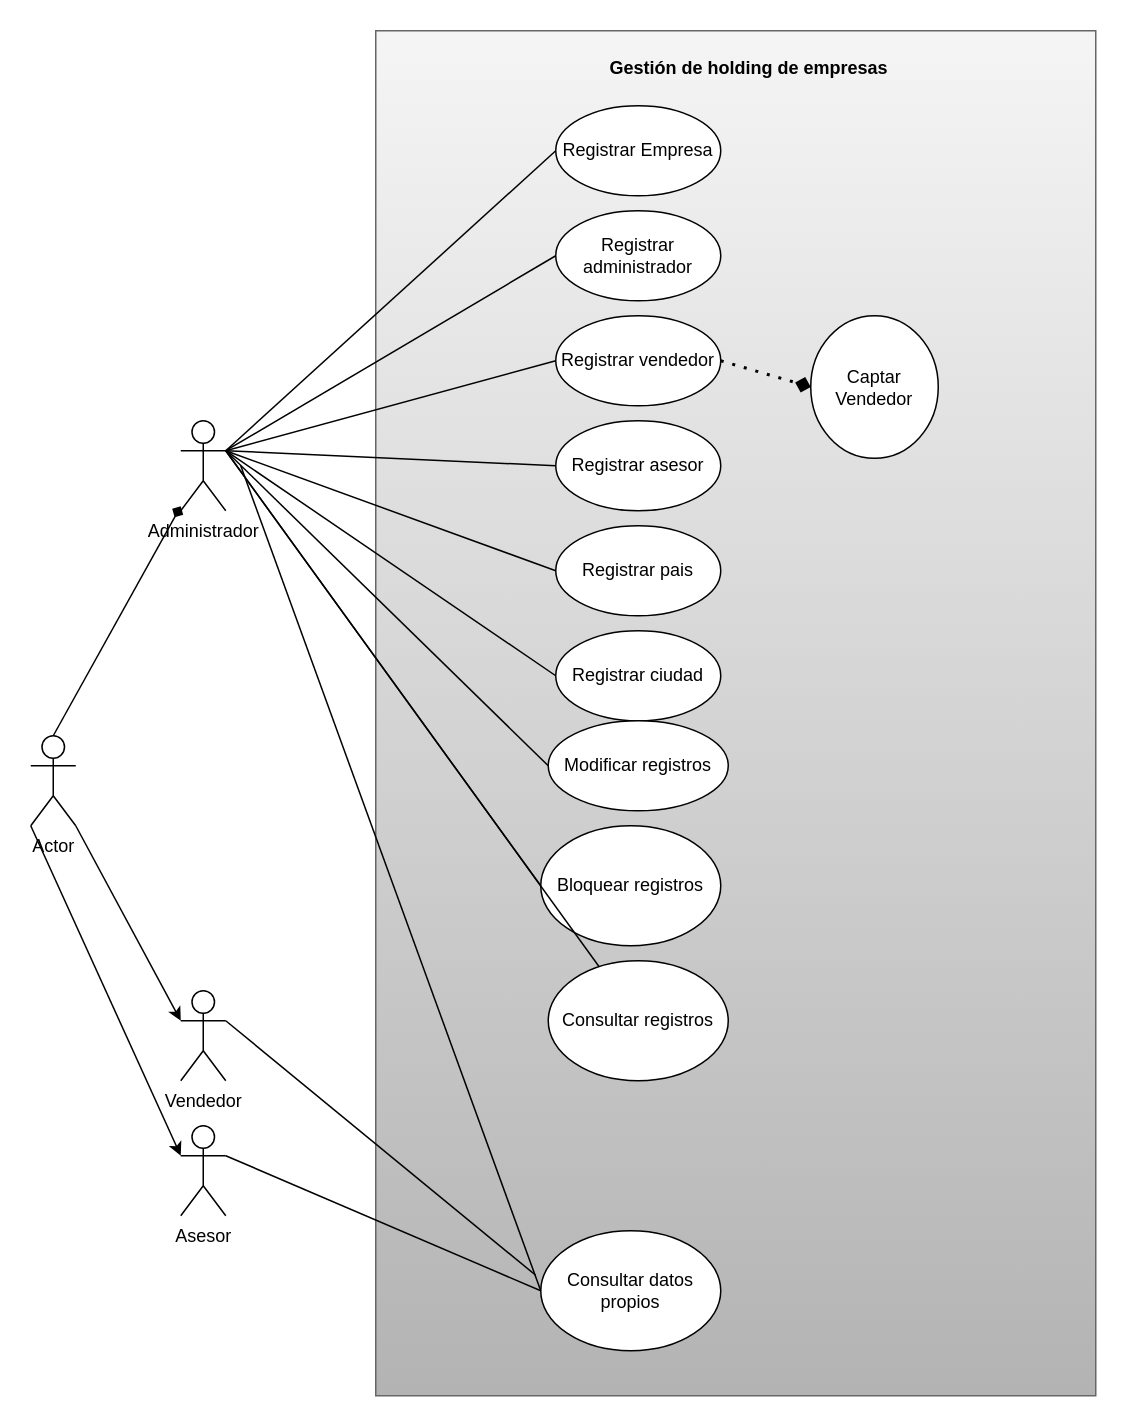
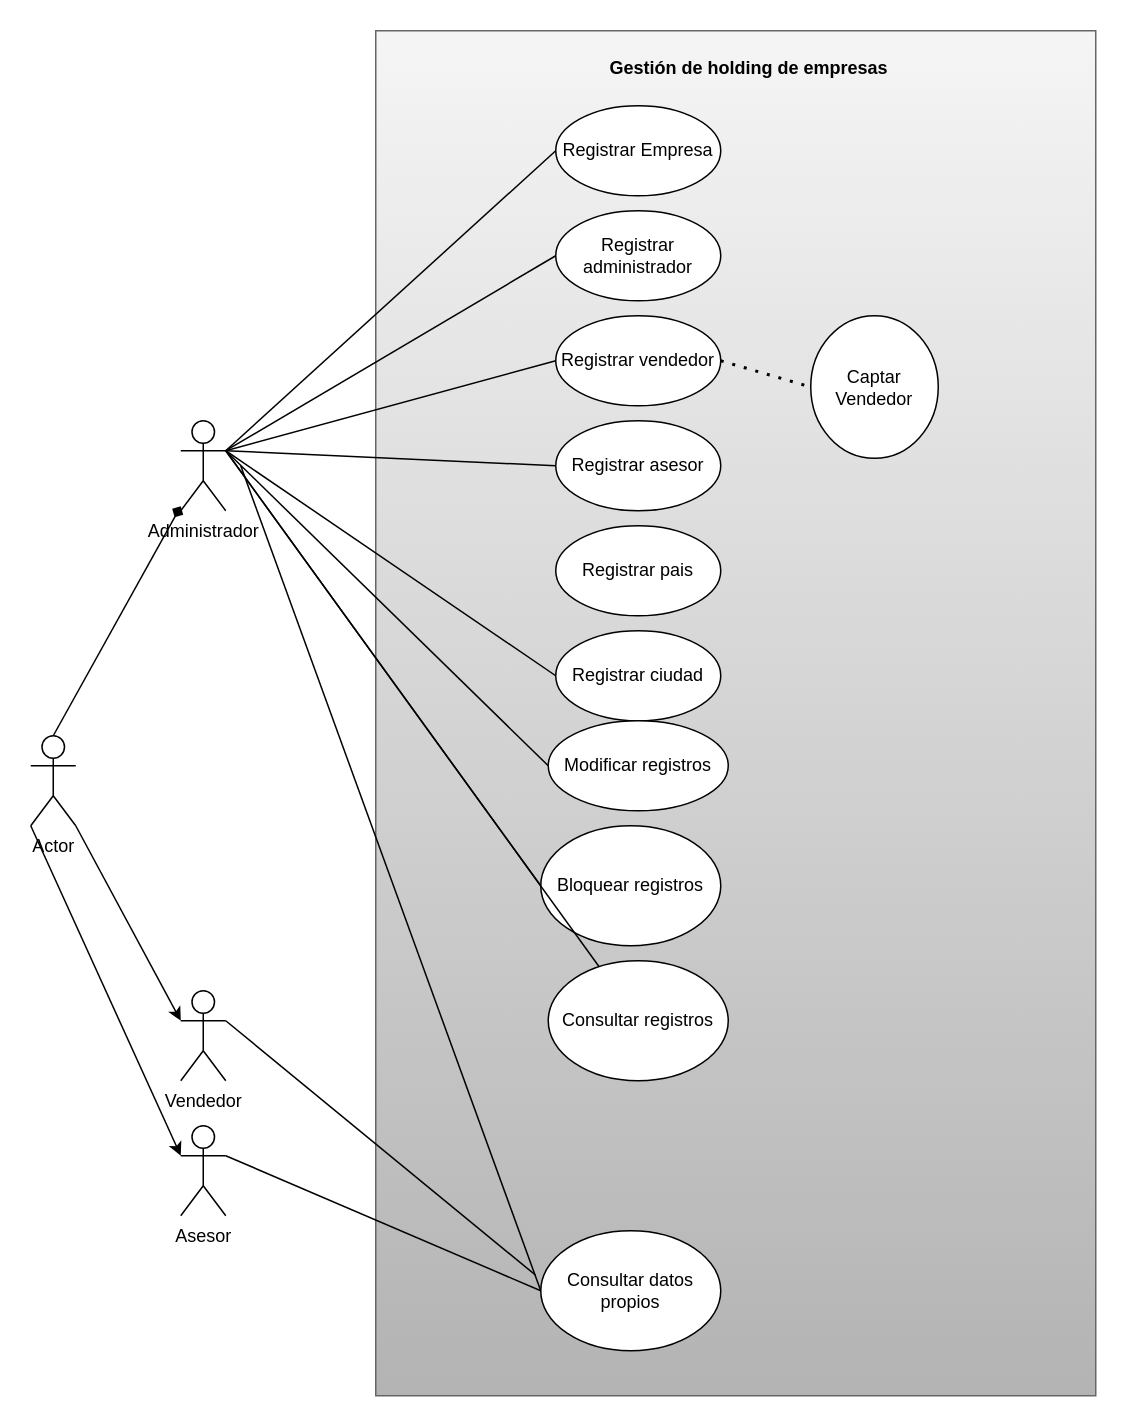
  <mxCell id="0" />
  <mxCell id="1" parent="0" />
  <mxCell id="2" value="Administrador" style="shape=umlActor;verticalLabelPosition=bottom;verticalAlign=top;html=1;outlineConnect=0;" vertex="1" parent="1"><mxGeometry x="120" y="280" width="30" height="60" as="geometry" /></mxCell>
  <mxCell id="3" value="Asesor" style="shape=umlActor;verticalLabelPosition=bottom;verticalAlign=top;html=1;outlineConnect=0;" vertex="1" parent="1"><mxGeometry x="120" y="750" width="30" height="60" as="geometry" /></mxCell>
  <mxCell id="4" value="Actor" style="shape=umlActor;verticalLabelPosition=bottom;verticalAlign=top;html=1;outlineConnect=0;" vertex="1" parent="1"><mxGeometry x="20" y="490" width="30" height="60" as="geometry" /></mxCell>
  <mxCell id="5" value="Vendedor" style="shape=umlActor;verticalLabelPosition=bottom;verticalAlign=top;html=1;outlineConnect=0;" vertex="1" parent="1"><mxGeometry x="120" y="660" width="30" height="60" as="geometry" /></mxCell>
  <mxCell id="6" value="" style="rounded=0;whiteSpace=wrap;html=1;fillColor=#f5f5f5;gradientColor=#b3b3b3;strokeColor=#666666;" vertex="1" parent="1"><mxGeometry x="250" y="20" width="480" height="910" as="geometry" /></mxCell>
  <mxCell id="7" value="Registrar Empresa" style="ellipse;whiteSpace=wrap;html=1;" vertex="1" parent="1"><mxGeometry x="370" y="70" width="110" height="60" as="geometry" /></mxCell>
  <mxCell id="8" value="Registrar administrador" style="ellipse;whiteSpace=wrap;html=1;" vertex="1" parent="1"><mxGeometry x="370" y="140" width="110" height="60" as="geometry" /></mxCell>
  <mxCell id="9" value="Registrar vendedor" style="ellipse;whiteSpace=wrap;html=1;" vertex="1" parent="1"><mxGeometry x="370" y="210" width="110" height="60" as="geometry" /></mxCell>
  <mxCell id="10" value="Registrar asesor" style="ellipse;whiteSpace=wrap;html=1;" vertex="1" parent="1"><mxGeometry x="370" y="280" width="110" height="60" as="geometry" /></mxCell>
  <mxCell id="11" value="Registrar pais" style="ellipse;whiteSpace=wrap;html=1;" vertex="1" parent="1"><mxGeometry x="370" y="350" width="110" height="60" as="geometry" /></mxCell>
  <mxCell id="12" value="Registrar ciudad" style="ellipse;whiteSpace=wrap;html=1;" vertex="1" parent="1"><mxGeometry x="370" y="420" width="110" height="60" as="geometry" /></mxCell>
  <mxCell id="13" value="Modificar registros" style="ellipse;whiteSpace=wrap;html=1;" vertex="1" parent="1"><mxGeometry x="365" y="480" width="120" height="60" as="geometry" /></mxCell>
  <mxCell id="14" value="Bloquear registros" style="ellipse;whiteSpace=wrap;html=1;" vertex="1" parent="1"><mxGeometry x="360" y="550" width="120" height="80" as="geometry" /></mxCell>
  <mxCell id="15" value="Consultar datos propios" style="ellipse;whiteSpace=wrap;html=1;" vertex="1" parent="1"><mxGeometry x="360" y="820" width="120" height="80" as="geometry" /></mxCell>
  <mxCell id="16" value="Consultar registros" style="ellipse;whiteSpace=wrap;html=1;" vertex="1" parent="1"><mxGeometry x="365" y="640" width="120" height="80" as="geometry" /></mxCell>
  <mxCell id="17" value="" style="endArrow=diamond;html=1;rounded=0;exitX=0.5;exitY=0;exitDx=0;exitDy=0;exitPerimeter=0;" edge="1" parent="1" source="4" target="2"><mxGeometry width="50" height="50" relative="1" as="geometry"><mxPoint x="0" y="340" as="sourcePoint" /><mxPoint x="50" y="290" as="targetPoint" /></mxGeometry></mxCell>
  <mxCell id="18" value="" style="endArrow=classic;html=1;rounded=0;exitX=1;exitY=1;exitDx=0;exitDy=0;exitPerimeter=0;entryX=0;entryY=0.333;entryDx=0;entryDy=0;entryPerimeter=0;" edge="1" parent="1" source="4" target="5"><mxGeometry width="50" height="50" relative="1" as="geometry"><mxPoint x="0" y="340" as="sourcePoint" /><mxPoint x="50" y="290" as="targetPoint" /></mxGeometry></mxCell>
  <mxCell id="19" value="" style="endArrow=classic;html=1;rounded=0;exitX=0;exitY=1;exitDx=0;exitDy=0;exitPerimeter=0;entryX=0;entryY=0.333;entryDx=0;entryDy=0;entryPerimeter=0;" edge="1" parent="1" source="4" target="3"><mxGeometry width="50" height="50" relative="1" as="geometry"><mxPoint x="0" y="340" as="sourcePoint" /><mxPoint x="50" y="290" as="targetPoint" /></mxGeometry></mxCell>
  <mxCell id="20" value="" style="endArrow=none;html=1;rounded=0;entryX=0;entryY=0.5;entryDx=0;entryDy=0;exitX=1;exitY=0.333;exitDx=0;exitDy=0;exitPerimeter=0;" edge="1" parent="1" source="2" target="7"><mxGeometry width="50" height="50" relative="1" as="geometry"><mxPoint x="0" y="340" as="sourcePoint" /><mxPoint x="50" y="290" as="targetPoint" /></mxGeometry></mxCell>
  <mxCell id="21" value="" style="endArrow=none;html=1;rounded=0;entryX=0;entryY=0.5;entryDx=0;entryDy=0;exitX=1;exitY=0.333;exitDx=0;exitDy=0;exitPerimeter=0;" edge="1" parent="1" source="2" target="8"><mxGeometry width="50" height="50" relative="1" as="geometry"><mxPoint x="0" y="340" as="sourcePoint" /><mxPoint x="50" y="290" as="targetPoint" /></mxGeometry></mxCell>
  <mxCell id="22" value="" style="endArrow=none;html=1;rounded=0;entryX=0;entryY=0.5;entryDx=0;entryDy=0;exitX=1;exitY=0.333;exitDx=0;exitDy=0;exitPerimeter=0;" edge="1" parent="1" source="2" target="9"><mxGeometry width="50" height="50" relative="1" as="geometry"><mxPoint x="0" y="340" as="sourcePoint" /><mxPoint x="50" y="290" as="targetPoint" /></mxGeometry></mxCell>
  <mxCell id="23" value="" style="endArrow=none;html=1;rounded=0;entryX=0;entryY=0.5;entryDx=0;entryDy=0;exitX=1;exitY=0.333;exitDx=0;exitDy=0;exitPerimeter=0;" edge="1" parent="1" source="2" target="10"><mxGeometry width="50" height="50" relative="1" as="geometry"><mxPoint x="0" y="340" as="sourcePoint" /><mxPoint x="50" y="290" as="targetPoint" /></mxGeometry></mxCell>
- <mxCell id="24" value="" style="endArrow=none;html=1;rounded=0;entryX=0;entryY=0.5;entryDx=0;entryDy=0;exitX=1;exitY=0.333;exitDx=0;exitDy=0;exitPerimeter=0;" edge="1" parent="1" source="2" target="11"><mxGeometry width="50" height="50" relative="1" as="geometry"><mxPoint x="0" y="340" as="sourcePoint" /><mxPoint x="50" y="290" as="targetPoint" /></mxGeometry></mxCell>
  <mxCell id="25" value="" style="endArrow=none;html=1;rounded=0;entryX=0;entryY=0.5;entryDx=0;entryDy=0;exitX=1;exitY=0.333;exitDx=0;exitDy=0;exitPerimeter=0;" edge="1" parent="1" source="2" target="12"><mxGeometry width="50" height="50" relative="1" as="geometry"><mxPoint x="0" y="340" as="sourcePoint" /><mxPoint x="50" y="290" as="targetPoint" /></mxGeometry></mxCell>
  <mxCell id="26" value="" style="endArrow=none;html=1;rounded=0;entryX=0;entryY=0.5;entryDx=0;entryDy=0;exitX=1;exitY=0.333;exitDx=0;exitDy=0;exitPerimeter=0;" edge="1" parent="1" source="2" target="13"><mxGeometry width="50" height="50" relative="1" as="geometry"><mxPoint x="0" y="340" as="sourcePoint" /><mxPoint x="50" y="290" as="targetPoint" /></mxGeometry></mxCell>
  <mxCell id="27" value="" style="endArrow=none;html=1;rounded=0;entryX=0;entryY=0.5;entryDx=0;entryDy=0;exitX=1;exitY=0.333;exitDx=0;exitDy=0;exitPerimeter=0;" edge="1" parent="1" source="2" target="14"><mxGeometry width="50" height="50" relative="1" as="geometry"><mxPoint x="0" y="500" as="sourcePoint" /><mxPoint x="50" y="450" as="targetPoint" /></mxGeometry></mxCell>
  <mxCell id="28" value="" style="endArrow=none;html=1;rounded=0;exitX=1;exitY=0.333;exitDx=0;exitDy=0;exitPerimeter=0;" edge="1" parent="1" source="2" target="16"><mxGeometry width="50" height="50" relative="1" as="geometry"><mxPoint x="0" y="500" as="sourcePoint" /><mxPoint x="50" y="450" as="targetPoint" /></mxGeometry></mxCell>
  <mxCell id="29" value="" style="endArrow=none;html=1;rounded=0;entryX=0;entryY=0.5;entryDx=0;entryDy=0;" edge="1" parent="1" target="15"><mxGeometry width="50" height="50" relative="1" as="geometry"><mxPoint x="160" y="310" as="sourcePoint" /><mxPoint x="50" y="450" as="targetPoint" /></mxGeometry></mxCell>
  <mxCell id="30" value="" style="endArrow=none;html=1;rounded=0;entryX=-0.028;entryY=0.371;entryDx=0;entryDy=0;entryPerimeter=0;exitX=1;exitY=0.333;exitDx=0;exitDy=0;exitPerimeter=0;" edge="1" parent="1" source="5" target="15"><mxGeometry width="50" height="50" relative="1" as="geometry"><mxPoint x="0" y="500" as="sourcePoint" /><mxPoint x="50" y="450" as="targetPoint" /></mxGeometry></mxCell>
  <mxCell id="31" value="" style="endArrow=none;html=1;rounded=0;entryX=0;entryY=0.5;entryDx=0;entryDy=0;exitX=1;exitY=0.333;exitDx=0;exitDy=0;exitPerimeter=0;" edge="1" parent="1" source="3" target="15"><mxGeometry width="50" height="50" relative="1" as="geometry"><mxPoint x="0" y="500" as="sourcePoint" /><mxPoint x="50" y="450" as="targetPoint" /></mxGeometry></mxCell>
  <mxCell id="32" value="Captar Vendedor" style="ellipse;whiteSpace=wrap;html=1;" vertex="1" parent="1"><mxGeometry x="540" y="210" width="85" height="95" as="geometry" /></mxCell>
- <mxCell id="33" value="" style="endArrow=diamond;dashed=1;html=1;dashPattern=1 3;strokeWidth=2;rounded=0;entryX=0;entryY=0.5;entryDx=0;entryDy=0;exitX=1;exitY=0.5;exitDx=0;exitDy=0;" edge="1" parent="1" source="9" target="32"><mxGeometry width="50" height="50" relative="1" as="geometry"><mxPoint x="0" y="500" as="sourcePoint" /><mxPoint x="50" y="450" as="targetPoint" /></mxGeometry></mxCell>
+ <mxCell id="33" value="" style="endArrow=none;dashed=1;html=1;dashPattern=1 3;strokeWidth=2;rounded=0;entryX=0;entryY=0.5;entryDx=0;entryDy=0;exitX=1;exitY=0.5;exitDx=0;exitDy=0;" edge="1" parent="1" source="9" target="32"><mxGeometry width="50" height="50" relative="1" as="geometry"><mxPoint x="0" y="500" as="sourcePoint" /><mxPoint x="50" y="450" as="targetPoint" /></mxGeometry></mxCell>
  <mxCell id="34" value="Gestión de holding de empresas" style="text;html=1;strokeColor=none;fillColor=none;align=center;verticalAlign=middle;whiteSpace=wrap;rounded=0;shadow=0;glass=0;fontStyle=1" vertex="1" parent="1"><mxGeometry x="394" y="30" width="210" height="30" as="geometry" /></mxCell>
